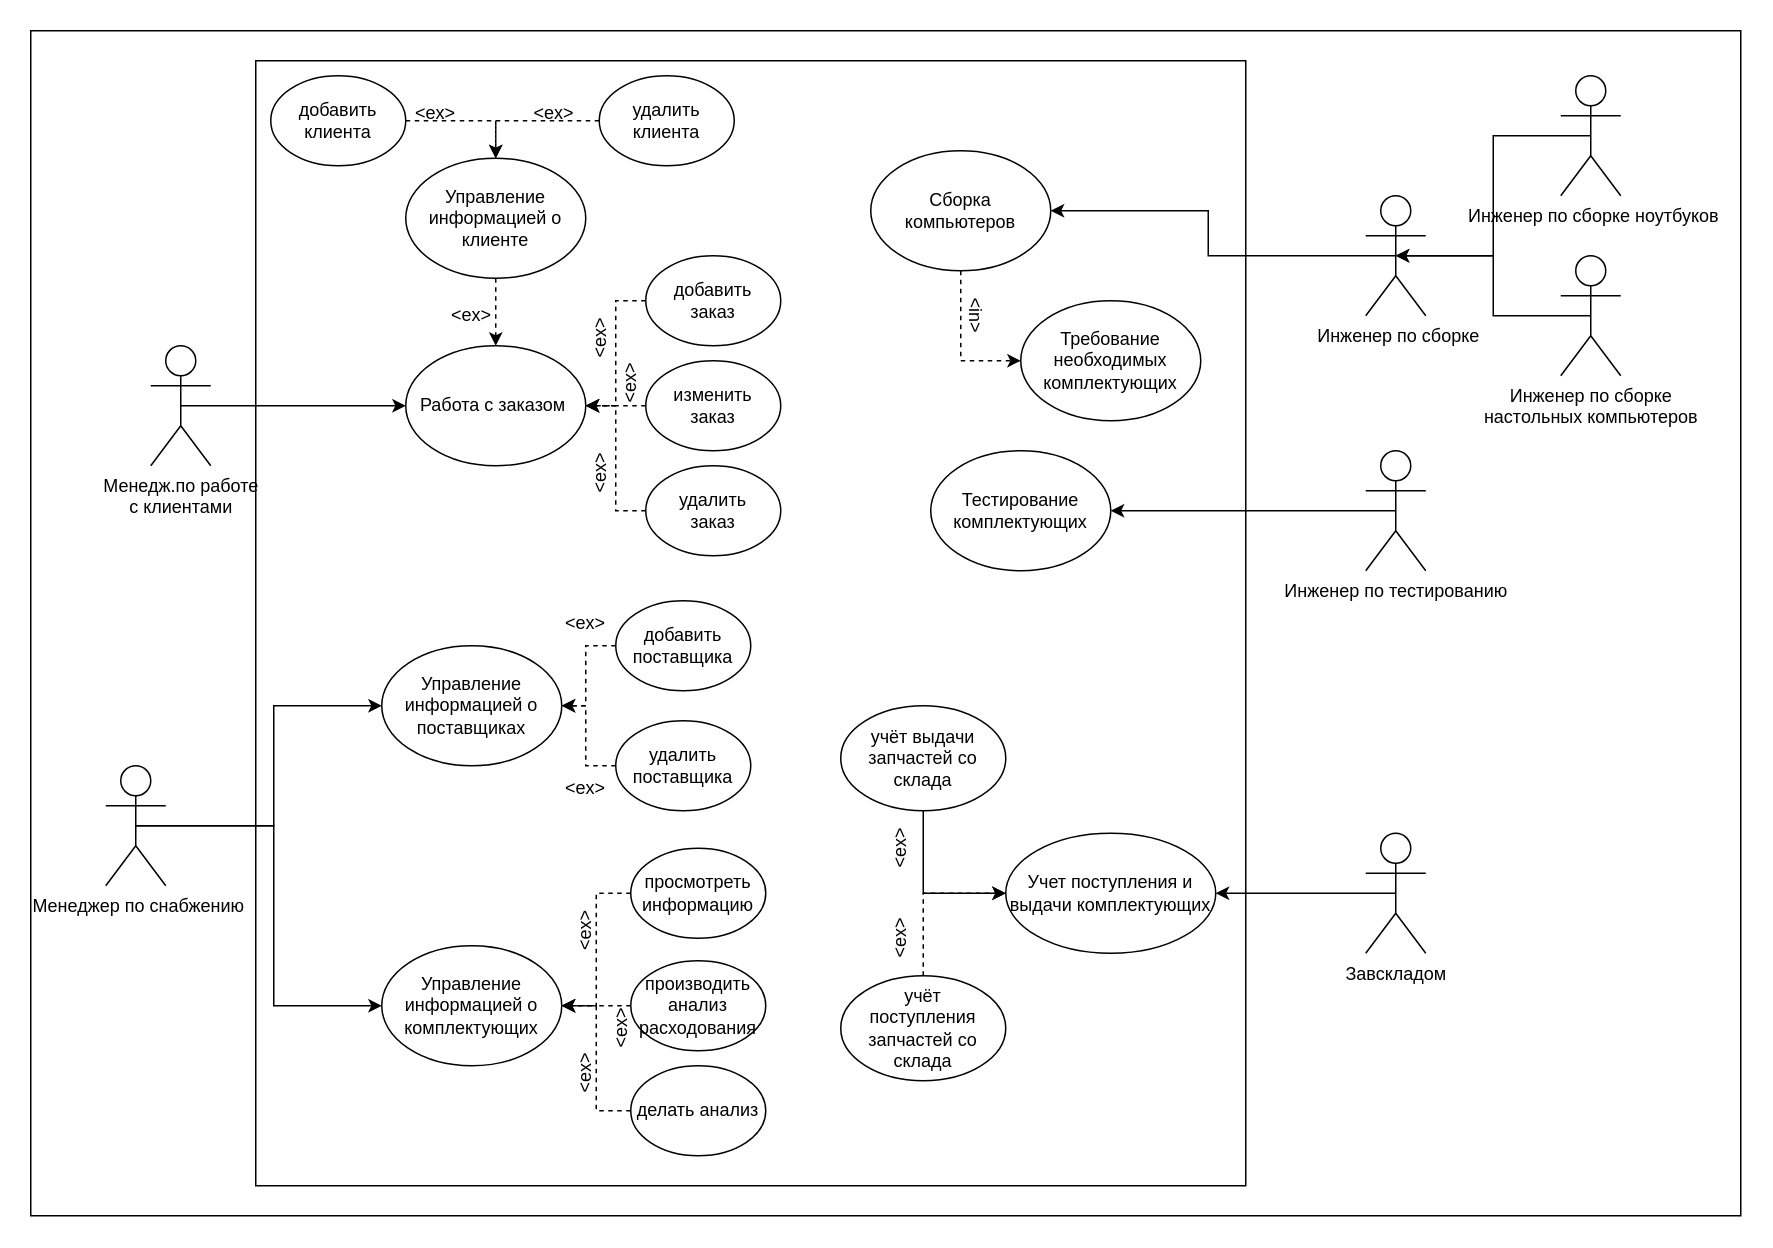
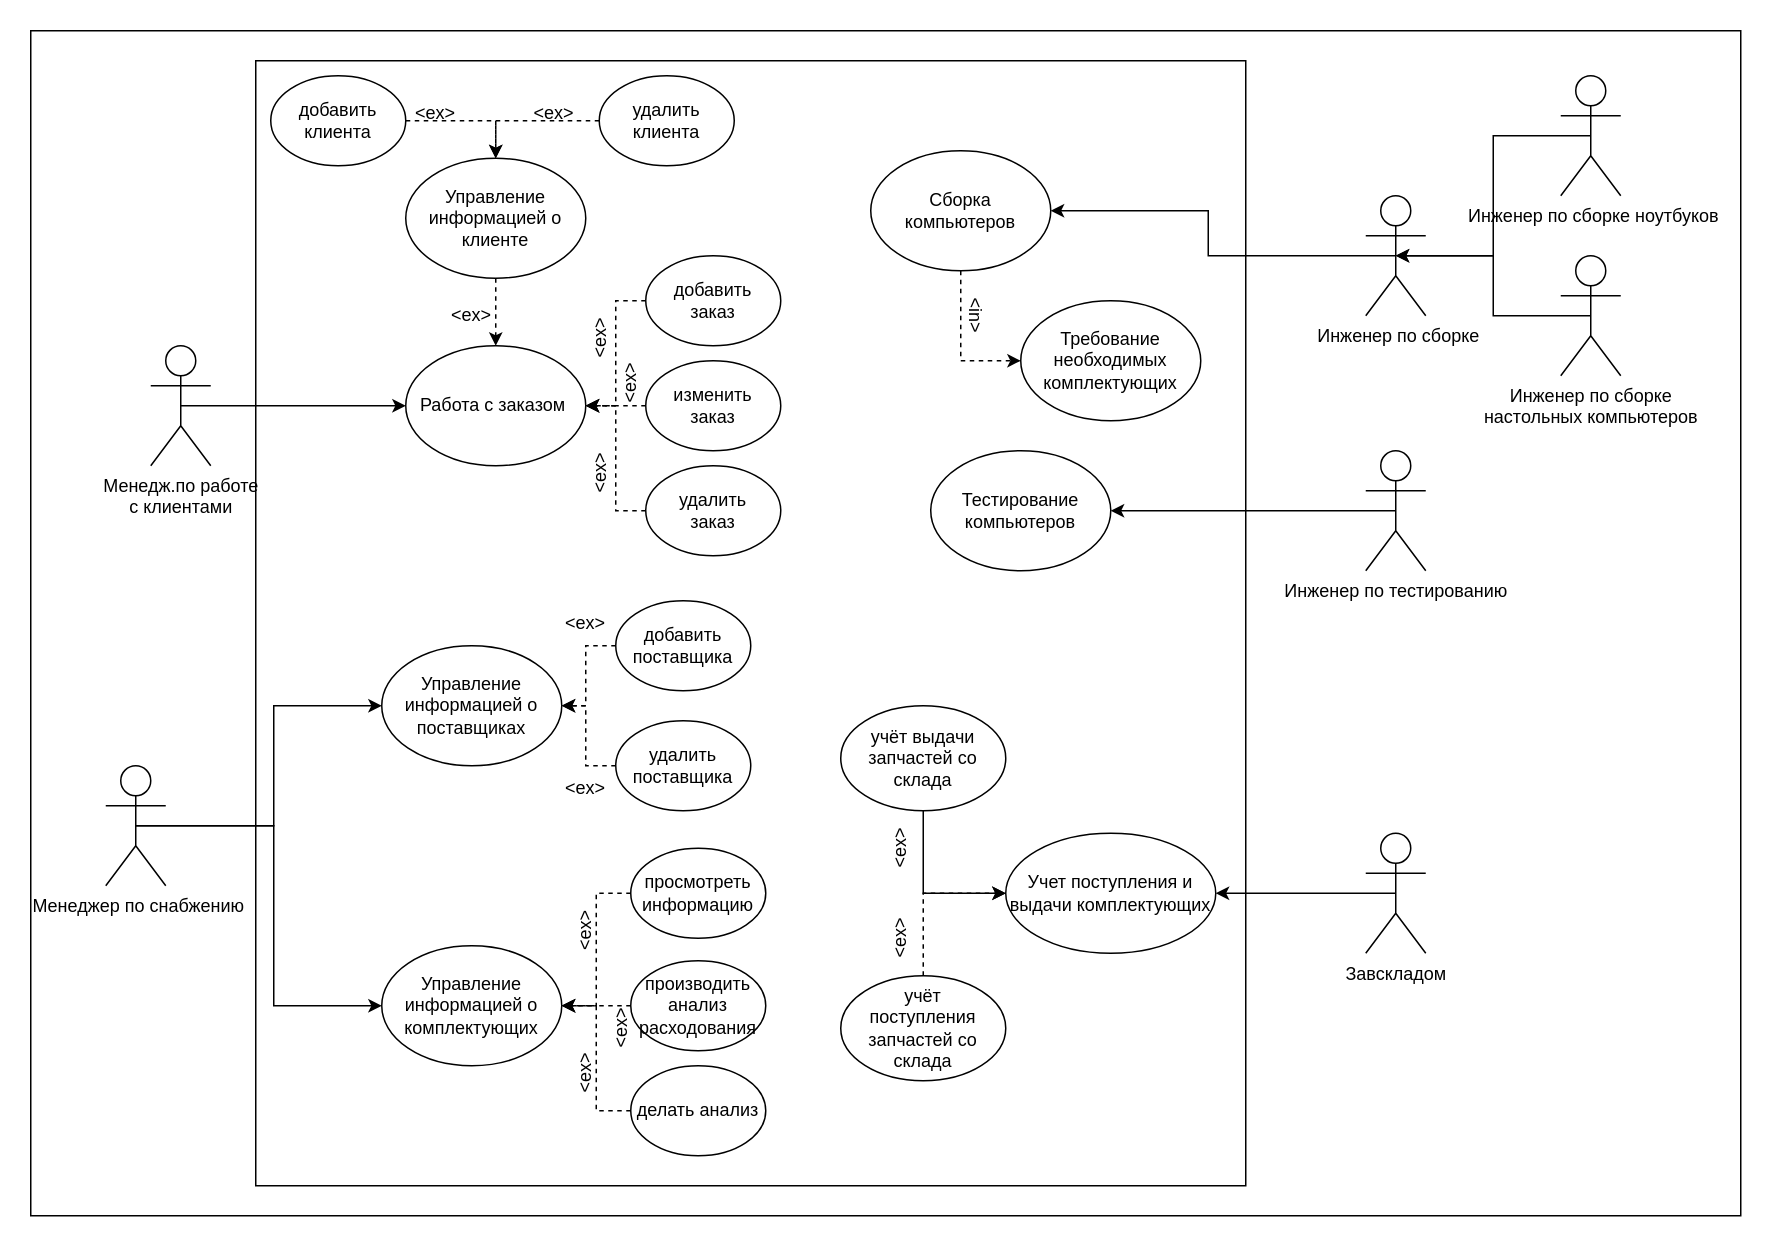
  <mxCell id="0" />
  <mxCell id="1" parent="0" />
  <mxCell id="2" value="" style="rounded=0;whiteSpace=wrap;html=1;" parent="1" vertex="1"><mxGeometry x="20" y="20" width="1140" height="790" as="geometry" /></mxCell>
  <mxCell id="3" value="" style="rounded=0;whiteSpace=wrap;html=1;" parent="1" vertex="1"><mxGeometry x="170" y="40" width="660" height="750" as="geometry" /></mxCell>
  <mxCell id="4" style="edgeStyle=orthogonalEdgeStyle;rounded=0;orthogonalLoop=1;jettySize=auto;html=1;exitX=0.5;exitY=0.5;exitDx=0;exitDy=0;exitPerimeter=0;entryX=0;entryY=0.5;entryDx=0;entryDy=0;" parent="1" source="5" target="24" edge="1"><mxGeometry relative="1" as="geometry" /></mxCell>
  <mxCell id="5" value="Менедж.по работе&lt;br&gt;с клиентами" style="shape=umlActor;verticalLabelPosition=bottom;verticalAlign=top;html=1;outlineConnect=0;" parent="1" vertex="1"><mxGeometry x="100" y="230" width="40" height="80" as="geometry" /></mxCell>
  <mxCell id="6" style="edgeStyle=orthogonalEdgeStyle;rounded=0;orthogonalLoop=1;jettySize=auto;html=1;exitX=0.5;exitY=0.5;exitDx=0;exitDy=0;exitPerimeter=0;entryX=0;entryY=0.5;entryDx=0;entryDy=0;" parent="1" source="8" target="28" edge="1"><mxGeometry relative="1" as="geometry" /></mxCell>
  <mxCell id="7" style="edgeStyle=orthogonalEdgeStyle;rounded=0;orthogonalLoop=1;jettySize=auto;html=1;exitX=0.5;exitY=0.5;exitDx=0;exitDy=0;exitPerimeter=0;entryX=0;entryY=0.5;entryDx=0;entryDy=0;" parent="1" source="8" target="29" edge="1"><mxGeometry relative="1" as="geometry" /></mxCell>
  <mxCell id="8" value="&amp;nbsp;Менеджер по снабжению" style="shape=umlActor;verticalLabelPosition=bottom;verticalAlign=top;html=1;outlineConnect=0;" parent="1" vertex="1"><mxGeometry x="70" y="510" width="40" height="80" as="geometry" /></mxCell>
  <mxCell id="9" style="edgeStyle=orthogonalEdgeStyle;rounded=0;orthogonalLoop=1;jettySize=auto;html=1;exitX=0.5;exitY=0.5;exitDx=0;exitDy=0;exitPerimeter=0;entryX=0.5;entryY=0.5;entryDx=0;entryDy=0;entryPerimeter=0;" parent="1" source="10" target="18" edge="1"><mxGeometry relative="1" as="geometry" /></mxCell>
  <mxCell id="10" value="Инженер по сборке &lt;br&gt;настольных компьютеров" style="shape=umlActor;verticalLabelPosition=bottom;verticalAlign=top;html=1;outlineConnect=0;" parent="1" vertex="1"><mxGeometry x="1040" y="170" width="40" height="80" as="geometry" /></mxCell>
  <mxCell id="11" style="edgeStyle=orthogonalEdgeStyle;rounded=0;orthogonalLoop=1;jettySize=auto;html=1;exitX=0.5;exitY=0.5;exitDx=0;exitDy=0;exitPerimeter=0;entryX=0.5;entryY=0.5;entryDx=0;entryDy=0;entryPerimeter=0;" parent="1" source="12" target="18" edge="1"><mxGeometry relative="1" as="geometry" /></mxCell>
  <mxCell id="12" value="&amp;nbsp;Инженер по сборке ноутбуков" style="shape=umlActor;verticalLabelPosition=bottom;verticalAlign=top;html=1;outlineConnect=0;" parent="1" vertex="1"><mxGeometry x="1040" y="50" width="40" height="80" as="geometry" /></mxCell>
  <mxCell id="13" style="edgeStyle=orthogonalEdgeStyle;rounded=0;orthogonalLoop=1;jettySize=auto;html=1;exitX=0.5;exitY=0.5;exitDx=0;exitDy=0;exitPerimeter=0;entryX=1;entryY=0.5;entryDx=0;entryDy=0;" parent="1" source="14" target="23" edge="1"><mxGeometry relative="1" as="geometry" /></mxCell>
  <mxCell id="14" value=" Инженер по тестированию" style="shape=umlActor;verticalLabelPosition=bottom;verticalAlign=top;html=1;outlineConnect=0;" parent="1" vertex="1"><mxGeometry x="910" y="300" width="40" height="80" as="geometry" /></mxCell>
  <mxCell id="15" style="edgeStyle=orthogonalEdgeStyle;rounded=0;orthogonalLoop=1;jettySize=auto;html=1;exitX=0.5;exitY=0.5;exitDx=0;exitDy=0;exitPerimeter=0;entryX=1;entryY=0.5;entryDx=0;entryDy=0;" parent="1" source="16" target="30" edge="1"><mxGeometry relative="1" as="geometry" /></mxCell>
  <mxCell id="16" value=" Завскладом" style="shape=umlActor;verticalLabelPosition=bottom;verticalAlign=top;html=1;outlineConnect=0;" parent="1" vertex="1"><mxGeometry x="910" y="555" width="40" height="80" as="geometry" /></mxCell>
  <mxCell id="17" style="edgeStyle=orthogonalEdgeStyle;rounded=0;orthogonalLoop=1;jettySize=auto;html=1;exitX=0.5;exitY=0.5;exitDx=0;exitDy=0;exitPerimeter=0;entryX=1;entryY=0.5;entryDx=0;entryDy=0;" parent="1" source="18" target="20" edge="1"><mxGeometry relative="1" as="geometry" /></mxCell>
  <mxCell id="18" value="&amp;nbsp;Инженер по сборке" style="shape=umlActor;verticalLabelPosition=bottom;verticalAlign=top;html=1;outlineConnect=0;" parent="1" vertex="1"><mxGeometry x="910" y="130" width="40" height="80" as="geometry" /></mxCell>
  <mxCell id="19" style="edgeStyle=orthogonalEdgeStyle;rounded=0;orthogonalLoop=1;jettySize=auto;html=1;exitX=0.5;exitY=1;exitDx=0;exitDy=0;entryX=0;entryY=0.5;entryDx=0;entryDy=0;dashed=1;" parent="1" source="20" target="21" edge="1"><mxGeometry relative="1" as="geometry" /></mxCell>
  <mxCell id="20" value="Сборка &lt;br&gt;компьютеров" style="ellipse;whiteSpace=wrap;html=1;" parent="1" vertex="1"><mxGeometry x="580" y="100" width="120" height="80" as="geometry" /></mxCell>
  <mxCell id="21" value="Требование необходимых комплектующих" style="ellipse;whiteSpace=wrap;html=1;" parent="1" vertex="1"><mxGeometry x="680" y="200" width="120" height="80" as="geometry" /></mxCell>
  <mxCell id="22" value="&amp;lt;in&amp;gt;" style="text;html=1;strokeColor=none;fillColor=none;align=center;verticalAlign=middle;whiteSpace=wrap;rounded=0;direction=west;rotation=90;" parent="1" vertex="1"><mxGeometry x="620" y="195" width="60" height="30" as="geometry" /></mxCell>
- <mxCell id="23" value="Тестирование&lt;br&gt;комплектующих" style="ellipse;whiteSpace=wrap;html=1;" parent="1" vertex="1"><mxGeometry x="620" y="300" width="120" height="80" as="geometry" /></mxCell>
+ <mxCell id="23" value="Тестирование&lt;br&gt;компьютеров" style="ellipse;whiteSpace=wrap;html=1;" parent="1" vertex="1"><mxGeometry x="620" y="300" width="120" height="80" as="geometry" /></mxCell>
  <mxCell id="24" value="Работа с заказом&amp;nbsp;" style="ellipse;whiteSpace=wrap;html=1;" parent="1" vertex="1"><mxGeometry x="270" y="230" width="120" height="80" as="geometry" /></mxCell>
  <mxCell id="25" style="edgeStyle=orthogonalEdgeStyle;rounded=0;orthogonalLoop=1;jettySize=auto;html=1;exitX=0.5;exitY=1;exitDx=0;exitDy=0;entryX=0.5;entryY=0;entryDx=0;entryDy=0;dashed=1;" parent="1" source="26" target="24" edge="1"><mxGeometry relative="1" as="geometry" /></mxCell>
  <mxCell id="26" value=" Управление информацией о клиенте" style="ellipse;whiteSpace=wrap;html=1;" parent="1" vertex="1"><mxGeometry x="270" y="105" width="120" height="80" as="geometry" /></mxCell>
  <mxCell id="27" value="&amp;lt;ex&amp;gt;" style="text;html=1;strokeColor=none;fillColor=none;align=center;verticalAlign=middle;whiteSpace=wrap;rounded=0;" parent="1" vertex="1"><mxGeometry x="284" y="195" width="60" height="30" as="geometry" /></mxCell>
  <mxCell id="28" value="Управление информацией о поставщиках" style="ellipse;whiteSpace=wrap;html=1;" parent="1" vertex="1"><mxGeometry x="254" y="430" width="120" height="80" as="geometry" /></mxCell>
  <mxCell id="29" value="Управление информацией о комплектующих" style="ellipse;whiteSpace=wrap;html=1;" parent="1" vertex="1"><mxGeometry x="254" y="630" width="120" height="80" as="geometry" /></mxCell>
  <mxCell id="30" value=" Учет поступления и выдачи комплектующих" style="ellipse;whiteSpace=wrap;html=1;" parent="1" vertex="1"><mxGeometry x="670" y="555" width="140" height="80" as="geometry" /></mxCell>
  <mxCell id="31" style="edgeStyle=orthogonalEdgeStyle;rounded=0;orthogonalLoop=1;jettySize=auto;html=1;exitX=0;exitY=0.5;exitDx=0;exitDy=0;entryX=1;entryY=0.5;entryDx=0;entryDy=0;dashed=1;" parent="1" source="32" target="24" edge="1"><mxGeometry relative="1" as="geometry" /></mxCell>
  <mxCell id="32" value="добавить&lt;br&gt;заказ" style="ellipse;whiteSpace=wrap;html=1;" parent="1" vertex="1"><mxGeometry x="430" y="170" width="90" height="60" as="geometry" /></mxCell>
  <mxCell id="33" style="edgeStyle=orthogonalEdgeStyle;rounded=0;orthogonalLoop=1;jettySize=auto;html=1;exitX=0;exitY=0.5;exitDx=0;exitDy=0;entryX=1;entryY=0.5;entryDx=0;entryDy=0;dashed=1;" parent="1" source="34" target="24" edge="1"><mxGeometry relative="1" as="geometry" /></mxCell>
  <mxCell id="34" value="изменить&lt;br&gt;заказ" style="ellipse;whiteSpace=wrap;html=1;" parent="1" vertex="1"><mxGeometry x="430" y="240" width="90" height="60" as="geometry" /></mxCell>
  <mxCell id="35" style="edgeStyle=orthogonalEdgeStyle;rounded=0;orthogonalLoop=1;jettySize=auto;html=1;exitX=0;exitY=0.5;exitDx=0;exitDy=0;entryX=1;entryY=0.5;entryDx=0;entryDy=0;dashed=1;" parent="1" source="36" target="24" edge="1"><mxGeometry relative="1" as="geometry" /></mxCell>
  <mxCell id="36" value="удалить&lt;br&gt;заказ" style="ellipse;whiteSpace=wrap;html=1;" parent="1" vertex="1"><mxGeometry x="430" y="310" width="90" height="60" as="geometry" /></mxCell>
  <mxCell id="37" style="edgeStyle=orthogonalEdgeStyle;rounded=0;orthogonalLoop=1;jettySize=auto;html=1;exitX=1;exitY=0.5;exitDx=0;exitDy=0;entryX=0.5;entryY=0;entryDx=0;entryDy=0;dashed=1;" parent="1" source="38" target="26" edge="1"><mxGeometry relative="1" as="geometry" /></mxCell>
  <mxCell id="38" value="добавить&lt;br&gt;клиента" style="ellipse;whiteSpace=wrap;html=1;" parent="1" vertex="1"><mxGeometry x="180" y="50" width="90" height="60" as="geometry" /></mxCell>
  <mxCell id="39" style="edgeStyle=orthogonalEdgeStyle;rounded=0;orthogonalLoop=1;jettySize=auto;html=1;exitX=0;exitY=0.5;exitDx=0;exitDy=0;entryX=0.5;entryY=0;entryDx=0;entryDy=0;dashed=1;" parent="1" source="40" target="26" edge="1"><mxGeometry relative="1" as="geometry" /></mxCell>
  <mxCell id="40" value="удалить&lt;br&gt;клиента" style="ellipse;whiteSpace=wrap;html=1;" parent="1" vertex="1"><mxGeometry x="399" y="50" width="90" height="60" as="geometry" /></mxCell>
  <mxCell id="41" style="edgeStyle=orthogonalEdgeStyle;rounded=0;orthogonalLoop=1;jettySize=auto;html=1;exitX=0;exitY=0.5;exitDx=0;exitDy=0;entryX=1;entryY=0.5;entryDx=0;entryDy=0;dashed=1;" parent="1" source="42" target="28" edge="1"><mxGeometry relative="1" as="geometry" /></mxCell>
  <mxCell id="42" value="добавить&lt;br&gt;поставщика" style="ellipse;whiteSpace=wrap;html=1;" parent="1" vertex="1"><mxGeometry x="410" y="400" width="90" height="60" as="geometry" /></mxCell>
  <mxCell id="43" style="edgeStyle=orthogonalEdgeStyle;rounded=0;orthogonalLoop=1;jettySize=auto;html=1;exitX=0;exitY=0.5;exitDx=0;exitDy=0;entryX=1;entryY=0.5;entryDx=0;entryDy=0;dashed=1;" parent="1" source="44" target="28" edge="1"><mxGeometry relative="1" as="geometry" /></mxCell>
  <mxCell id="44" value="удалить&lt;br&gt;поставщика" style="ellipse;whiteSpace=wrap;html=1;" parent="1" vertex="1"><mxGeometry x="410" y="480" width="90" height="60" as="geometry" /></mxCell>
  <mxCell id="45" style="edgeStyle=orthogonalEdgeStyle;rounded=0;orthogonalLoop=1;jettySize=auto;html=1;exitX=0;exitY=0.5;exitDx=0;exitDy=0;entryX=1;entryY=0.5;entryDx=0;entryDy=0;dashed=1;" parent="1" source="46" target="29" edge="1"><mxGeometry relative="1" as="geometry" /></mxCell>
  <mxCell id="46" value="просмотреть информацию" style="ellipse;whiteSpace=wrap;html=1;" parent="1" vertex="1"><mxGeometry x="420" y="565" width="90" height="60" as="geometry" /></mxCell>
  <mxCell id="47" style="edgeStyle=orthogonalEdgeStyle;rounded=0;orthogonalLoop=1;jettySize=auto;html=1;exitX=0;exitY=0.5;exitDx=0;exitDy=0;entryX=1;entryY=0.5;entryDx=0;entryDy=0;dashed=1;" parent="1" source="48" target="29" edge="1"><mxGeometry relative="1" as="geometry" /></mxCell>
  <mxCell id="48" value="производить анализ &lt;br/&gt;расходования" style="ellipse;whiteSpace=wrap;html=1;" parent="1" vertex="1"><mxGeometry x="420" y="640" width="90" height="60" as="geometry" /></mxCell>
  <mxCell id="49" style="edgeStyle=orthogonalEdgeStyle;rounded=0;orthogonalLoop=1;jettySize=auto;html=1;exitX=0;exitY=0.5;exitDx=0;exitDy=0;entryX=1;entryY=0.5;entryDx=0;entryDy=0;dashed=1;" parent="1" source="50" target="29" edge="1"><mxGeometry relative="1" as="geometry" /></mxCell>
  <mxCell id="50" value="делать анализ" style="ellipse;whiteSpace=wrap;html=1;" parent="1" vertex="1"><mxGeometry x="420" y="710" width="90" height="60" as="geometry" /></mxCell>
  <mxCell id="51" style="edgeStyle=orthogonalEdgeStyle;rounded=0;orthogonalLoop=1;jettySize=auto;html=1;exitX=0.5;exitY=1;exitDx=0;exitDy=0;entryX=0;entryY=0.5;entryDx=0;entryDy=0;dashed=0;" parent="1" source="52" target="30" edge="1"><mxGeometry relative="1" as="geometry" /></mxCell>
  <mxCell id="52" value="учёт выдачи запчастей со склада" style="ellipse;whiteSpace=wrap;html=1;" parent="1" vertex="1"><mxGeometry x="560" y="470" width="110" height="70" as="geometry" /></mxCell>
  <mxCell id="53" style="edgeStyle=orthogonalEdgeStyle;rounded=0;orthogonalLoop=1;jettySize=auto;html=1;exitX=0.5;exitY=0;exitDx=0;exitDy=0;entryX=0;entryY=0.5;entryDx=0;entryDy=0;dashed=1;" parent="1" source="54" target="30" edge="1"><mxGeometry relative="1" as="geometry" /></mxCell>
  <mxCell id="54" value="учёт &lt;br&gt;поступления запчастей со склада" style="ellipse;whiteSpace=wrap;html=1;" parent="1" vertex="1"><mxGeometry x="560" y="650" width="110" height="70" as="geometry" /></mxCell>
  <mxCell id="55" value="&amp;lt;ex&amp;gt;" style="text;html=1;strokeColor=none;fillColor=none;align=center;verticalAlign=middle;whiteSpace=wrap;rounded=0;" parent="1" vertex="1"><mxGeometry x="260" y="60" width="60" height="30" as="geometry" /></mxCell>
  <mxCell id="56" value="&amp;lt;ex&amp;gt;" style="text;html=1;strokeColor=none;fillColor=none;align=center;verticalAlign=middle;whiteSpace=wrap;rounded=0;" parent="1" vertex="1"><mxGeometry x="339" y="60" width="60" height="30" as="geometry" /></mxCell>
  <mxCell id="57" value="&amp;lt;ex&amp;gt;" style="text;html=1;strokeColor=none;fillColor=none;align=center;verticalAlign=middle;whiteSpace=wrap;rounded=0;rotation=-90;" parent="1" vertex="1"><mxGeometry x="370" y="210" width="60" height="30" as="geometry" /></mxCell>
  <mxCell id="58" value="&amp;lt;ex&amp;gt;" style="text;html=1;strokeColor=none;fillColor=none;align=center;verticalAlign=middle;whiteSpace=wrap;rounded=0;rotation=-90;" parent="1" vertex="1"><mxGeometry x="370" y="300" width="60" height="30" as="geometry" /></mxCell>
  <mxCell id="59" value="&amp;lt;ex&amp;gt;" style="text;html=1;strokeColor=none;fillColor=none;align=center;verticalAlign=middle;whiteSpace=wrap;rounded=0;rotation=-90;" parent="1" vertex="1"><mxGeometry x="570" y="550" width="60" height="30" as="geometry" /></mxCell>
  <mxCell id="60" value="&amp;lt;ex&amp;gt;" style="text;html=1;strokeColor=none;fillColor=none;align=center;verticalAlign=middle;whiteSpace=wrap;rounded=0;rotation=-90;" parent="1" vertex="1"><mxGeometry x="570" y="610" width="60" height="30" as="geometry" /></mxCell>
  <mxCell id="61" value="&amp;lt;ex&amp;gt;" style="text;html=1;strokeColor=none;fillColor=none;align=center;verticalAlign=middle;whiteSpace=wrap;rounded=0;rotation=0;" parent="1" vertex="1"><mxGeometry x="360" y="400" width="60" height="30" as="geometry" /></mxCell>
  <mxCell id="62" value="&amp;lt;ex&amp;gt;" style="text;html=1;strokeColor=none;fillColor=none;align=center;verticalAlign=middle;whiteSpace=wrap;rounded=0;rotation=0;" parent="1" vertex="1"><mxGeometry x="360" y="510" width="60" height="30" as="geometry" /></mxCell>
  <mxCell id="63" value="&amp;lt;ex&amp;gt;" style="text;html=1;strokeColor=none;fillColor=none;align=center;verticalAlign=middle;whiteSpace=wrap;rounded=0;rotation=-90;" parent="1" vertex="1"><mxGeometry x="360" y="605" width="60" height="30" as="geometry" /></mxCell>
  <mxCell id="64" value="&amp;lt;ex&amp;gt;" style="text;html=1;strokeColor=none;fillColor=none;align=center;verticalAlign=middle;whiteSpace=wrap;rounded=0;rotation=-90;" parent="1" vertex="1"><mxGeometry x="360" y="700" width="60" height="30" as="geometry" /></mxCell>
  <mxCell id="65" value="&amp;lt;ex&amp;gt;" style="text;html=1;strokeColor=none;fillColor=none;align=center;verticalAlign=middle;whiteSpace=wrap;rounded=0;rotation=-90;" parent="1" vertex="1"><mxGeometry x="390" y="240" width="60" height="30" as="geometry" /></mxCell>
  <mxCell id="66" value="&amp;lt;ex&amp;gt;" style="text;html=1;strokeColor=none;fillColor=none;align=center;verticalAlign=middle;whiteSpace=wrap;rounded=0;rotation=-90;" parent="1" vertex="1"><mxGeometry x="384" y="670" width="60" height="30" as="geometry" /></mxCell>
